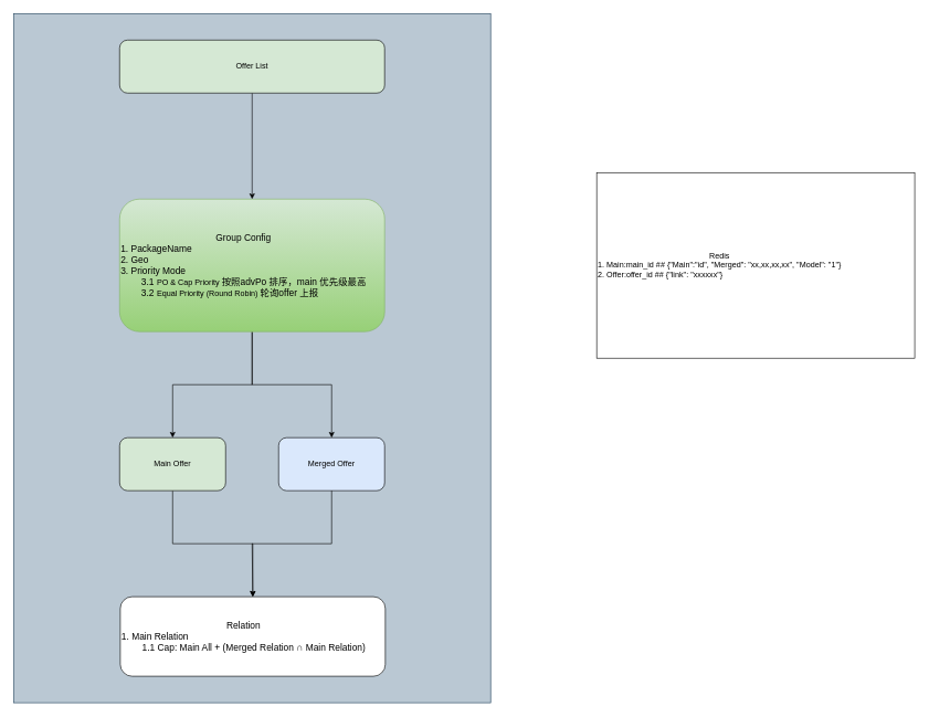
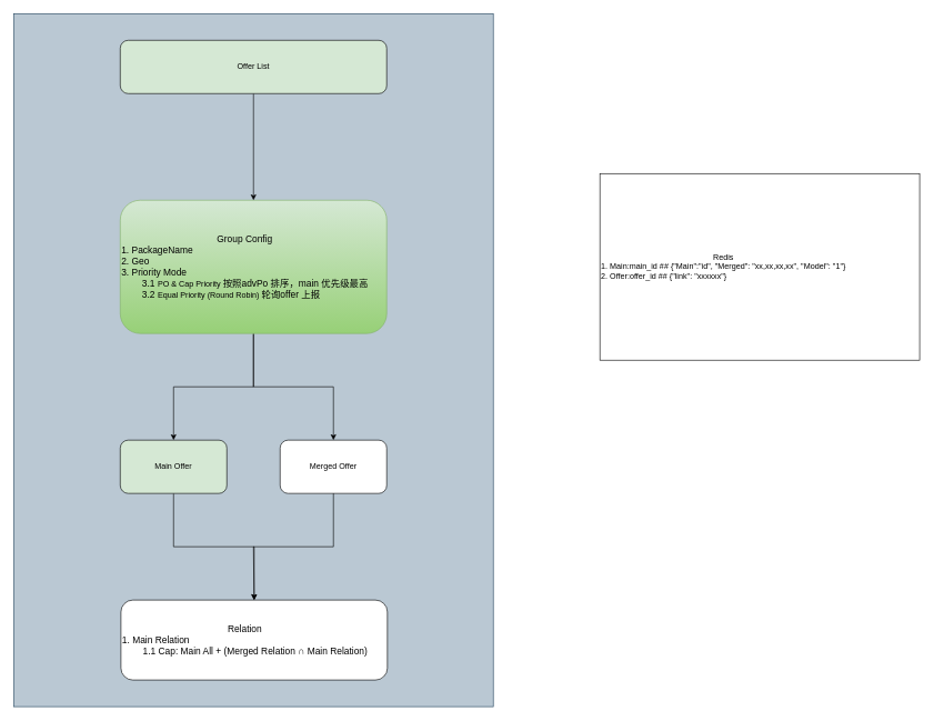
  <mxCell id="0" />
  <mxCell id="1" parent="0" />
  <mxCell id="2" value="&lt;span style=&quot;color: rgba(0, 0, 0, 0); font-family: monospace; font-size: 0px; text-align: start; text-wrap-mode: nowrap;&quot;&gt;213&lt;/span&gt;" style="rounded=0;whiteSpace=wrap;html=1;fillColor=#bac8d3;strokeColor=#23445d;" vertex="1" parent="1"><mxGeometry x="20" y="20" width="720" height="1040" as="geometry" /></mxCell>
  <mxCell id="3" style="edgeStyle=orthogonalEdgeStyle;rounded=0;orthogonalLoop=1;jettySize=auto;html=1;entryX=0.5;entryY=0;entryDx=0;entryDy=0;" edge="1" parent="1" source="5" target="9"><mxGeometry relative="1" as="geometry"><Array as="points"><mxPoint x="380" y="580" /><mxPoint x="260" y="580" /></Array></mxGeometry></mxCell>
  <mxCell id="4" style="edgeStyle=orthogonalEdgeStyle;rounded=0;orthogonalLoop=1;jettySize=auto;html=1;entryX=0.5;entryY=0;entryDx=0;entryDy=0;" edge="1" parent="1" source="5" target="10"><mxGeometry relative="1" as="geometry"><Array as="points"><mxPoint x="380" y="580" /><mxPoint x="500" y="580" /></Array></mxGeometry></mxCell>
  <mxCell id="5" value="&lt;div style=&quot;text-align: center;&quot;&gt;&lt;span style=&quot;background-color: transparent; color: light-dark(rgb(0, 0, 0), rgb(255, 255, 255));&quot;&gt;&lt;font style=&quot;font-size: 14px;&quot;&gt;Group Config&lt;/font&gt;&lt;/span&gt;&lt;/div&gt;&lt;div&gt;&lt;span style=&quot;background-color: transparent; color: light-dark(rgb(0, 0, 0), rgb(255, 255, 255));&quot;&gt;&lt;font style=&quot;font-size: 14px;&quot;&gt;1. PackageName&lt;/font&gt;&lt;/span&gt;&lt;/div&gt;&lt;div&gt;&lt;span style=&quot;background-color: transparent; color: light-dark(rgb(0, 0, 0), rgb(255, 255, 255));&quot;&gt;&lt;font style=&quot;font-size: 14px;&quot;&gt;2. Geo&lt;/font&gt;&lt;/span&gt;&lt;/div&gt;&lt;div&gt;&lt;span style=&quot;background-color: transparent; color: light-dark(rgb(0, 0, 0), rgb(255, 255, 255));&quot;&gt;&lt;font style=&quot;font-size: 14px;&quot;&gt;3. Priority Mode&lt;/font&gt;&lt;/span&gt;&lt;/div&gt;&lt;div&gt;&lt;span style=&quot;background-color: transparent; color: light-dark(rgb(0, 0, 0), rgb(255, 255, 255));&quot;&gt;&lt;font style=&quot;font-size: 14px;&quot;&gt;&lt;span style=&quot;white-space: pre;&quot;&gt;&#09;&lt;/span&gt;3.1&amp;nbsp;&lt;/font&gt;&lt;/span&gt;&lt;span style=&quot;background-color: transparent; color: light-dark(rgb(0, 0, 0), rgb(255, 255, 255));&quot;&gt;PO &amp;amp; Cap Priority&amp;nbsp;&lt;/span&gt;&lt;span style=&quot;font-size: 14px; background-color: transparent; color: light-dark(rgb(0, 0, 0), rgb(255, 255, 255));&quot;&gt;按照advPo 排序，main 优先级最高&lt;/span&gt;&lt;/div&gt;&lt;div&gt;&lt;span style=&quot;background-color: transparent; color: light-dark(rgb(0, 0, 0), rgb(255, 255, 255));&quot;&gt;&lt;font style=&quot;font-size: 14px;&quot;&gt;&lt;span style=&quot;white-space: pre;&quot;&gt;&#09;&lt;/span&gt;3.2&amp;nbsp;&lt;/font&gt;&lt;/span&gt;&lt;span style=&quot;background-color: transparent; color: light-dark(rgb(0, 0, 0), rgb(255, 255, 255));&quot;&gt;Equal Priority (Round Robin)&amp;nbsp;&lt;/span&gt;&lt;span style=&quot;font-size: 14px; background-color: transparent; color: light-dark(rgb(0, 0, 0), rgb(255, 255, 255));&quot;&gt;轮询offer 上报&lt;/span&gt;&lt;/div&gt;" style="rounded=1;whiteSpace=wrap;html=1;align=left;fillColor=#d5e8d4;gradientColor=#97d077;strokeColor=#82b366;" vertex="1" parent="1"><mxGeometry x="180" y="300" width="400" height="200" as="geometry" /></mxCell>
  <mxCell id="6" style="edgeStyle=orthogonalEdgeStyle;rounded=0;orthogonalLoop=1;jettySize=auto;html=1;entryX=0.5;entryY=0;entryDx=0;entryDy=0;" edge="1" parent="1" source="7" target="5"><mxGeometry relative="1" as="geometry" /></mxCell>
  <mxCell id="7" value="Offer List" style="rounded=1;whiteSpace=wrap;html=1;fillColor=#d5e8d4;" vertex="1" parent="1"><mxGeometry x="180" y="60" width="400" height="80" as="geometry" /></mxCell>
  <mxCell id="8" style="edgeStyle=orthogonalEdgeStyle;rounded=0;orthogonalLoop=1;jettySize=auto;html=1;entryX=0.5;entryY=0;entryDx=0;entryDy=0;" edge="1" parent="1" source="9" target="11"><mxGeometry relative="1" as="geometry" /></mxCell>
  <mxCell id="9" value="Main Offer" style="rounded=1;whiteSpace=wrap;html=1;fillColor=#d5e8d4;" vertex="1" parent="1"><mxGeometry x="180" y="660" width="160" height="80" as="geometry" /></mxCell>
- <mxCell id="10" value="&lt;div data-docx-has-block-data=&quot;false&quot; data-lark-html-role=&quot;root&quot; data-page-id=&quot;NyitdpISko6Hz0x7i6Mc9hGanme&quot;&gt;&lt;div class=&quot;old-record-id-YWvLdRiZXoQGDnxSmewc7vAjnSe&quot;&gt;Merged Offer&lt;/div&gt;&lt;/div&gt;" style="rounded=1;whiteSpace=wrap;html=1;fillColor=#dae8fc;" vertex="1" parent="1"><mxGeometry x="420" y="660" width="160" height="80" as="geometry" /></mxCell>
+ <mxCell id="10" value="&lt;div data-docx-has-block-data=&quot;false&quot; data-lark-html-role=&quot;root&quot; data-page-id=&quot;NyitdpISko6Hz0x7i6Mc9hGanme&quot;&gt;&lt;div class=&quot;old-record-id-YWvLdRiZXoQGDnxSmewc7vAjnSe&quot;&gt;Merged Offer&lt;/div&gt;&lt;/div&gt;" style="rounded=1;whiteSpace=wrap;html=1;" vertex="1" parent="1"><mxGeometry x="420" y="660" width="160" height="80" as="geometry" /></mxCell>
  <mxCell id="11" value="&lt;div style=&quot;text-align: center;&quot;&gt;&lt;span style=&quot;background-color: transparent; color: light-dark(rgb(0, 0, 0), rgb(255, 255, 255));&quot;&gt;&lt;font style=&quot;font-size: 14px;&quot;&gt;Relation&lt;/font&gt;&lt;/span&gt;&lt;/div&gt;&lt;div&gt;&lt;span style=&quot;background-color: transparent; color: light-dark(rgb(0, 0, 0), rgb(255, 255, 255));&quot;&gt;&lt;font style=&quot;font-size: 14px;&quot;&gt;1. Main Relation&lt;/font&gt;&lt;/span&gt;&lt;/div&gt;&lt;div&gt;&lt;span style=&quot;background-color: transparent; color: light-dark(rgb(0, 0, 0), rgb(255, 255, 255));&quot;&gt;&lt;font style=&quot;font-size: 14px;&quot;&gt;&lt;span style=&quot;white-space: pre;&quot;&gt;&#09;&lt;/span&gt;1.1 Cap: Main All + (Merged&amp;nbsp;&lt;/font&gt;&lt;/span&gt;&lt;span style=&quot;font-size: 14px; background-color: transparent; color: light-dark(rgb(0, 0, 0), rgb(255, 255, 255));&quot;&gt;Relation ∩ Main Relation)&lt;/span&gt;&lt;/div&gt;" style="rounded=1;whiteSpace=wrap;html=1;align=left;" vertex="1" parent="1"><mxGeometry x="181" y="900" width="400" height="120" as="geometry" /></mxCell>
  <mxCell id="12" style="edgeStyle=orthogonalEdgeStyle;rounded=0;orthogonalLoop=1;jettySize=auto;html=1;entryX=0.5;entryY=0;entryDx=0;entryDy=0;" edge="1" parent="1" source="10" target="11"><mxGeometry relative="1" as="geometry"><mxPoint x="500" y="860" as="targetPoint" /><Array as="points"><mxPoint x="500" y="820" /><mxPoint x="380" y="820" /></Array></mxGeometry></mxCell>
  <mxCell id="13" value="&lt;div style=&quot;text-align: center;&quot;&gt;&lt;span style=&quot;background-color: transparent; color: light-dark(rgb(0, 0, 0), rgb(255, 255, 255));&quot;&gt;Redis&lt;/span&gt;&lt;/div&gt;&lt;div&gt;1. Main:main_id ## {&quot;Main&quot;:&quot;id&quot;, &quot;Merged&quot;: &quot;xx,xx,xx,xx&quot;, &quot;Model&quot;: &quot;1&quot;}&lt;/div&gt;&lt;div&gt;2. Offer:offer_id ## {&quot;link&quot;: &quot;xxxxxx&quot;}&lt;/div&gt;" style="rounded=0;whiteSpace=wrap;html=1;align=left;" vertex="1" parent="1"><mxGeometry x="900" y="260" width="480" height="280" as="geometry" /></mxCell>
